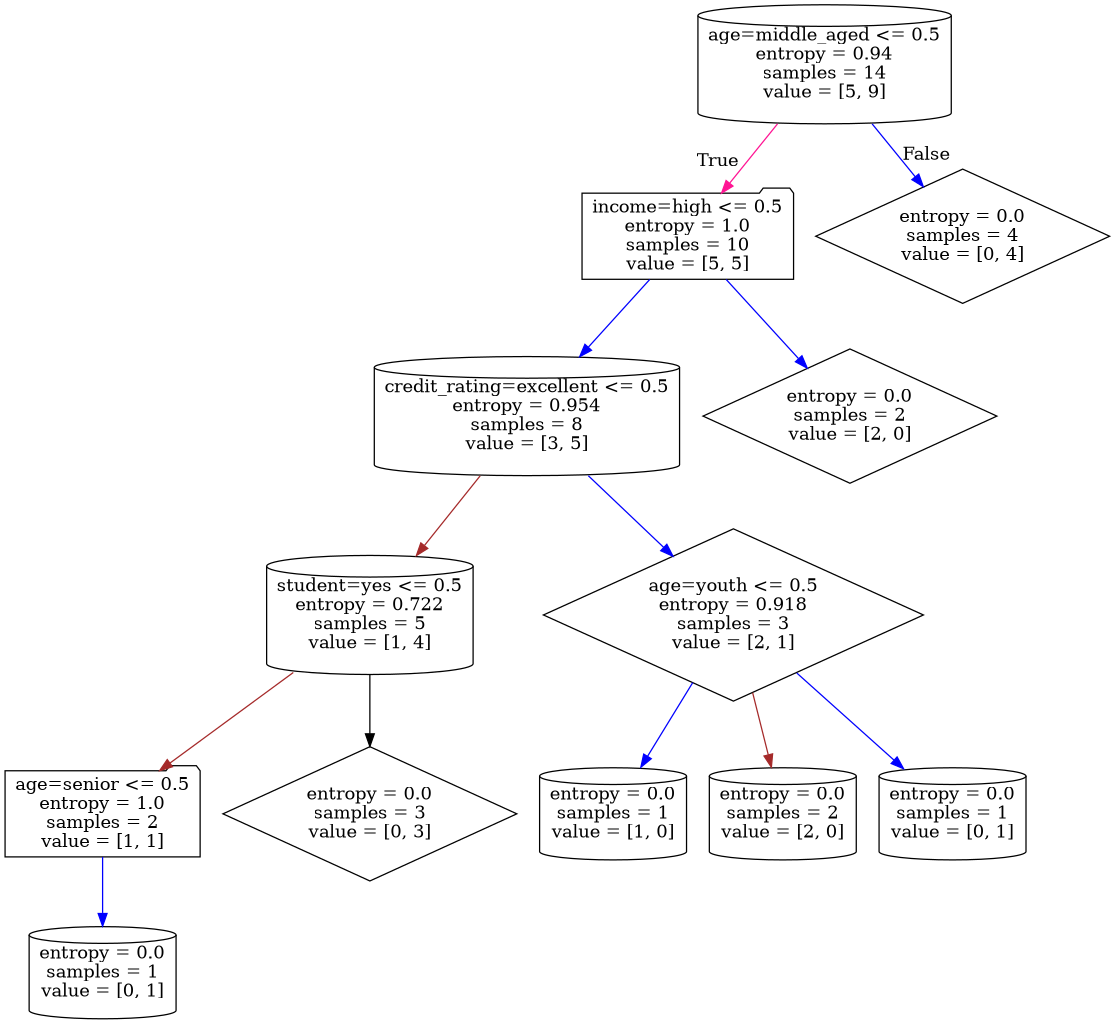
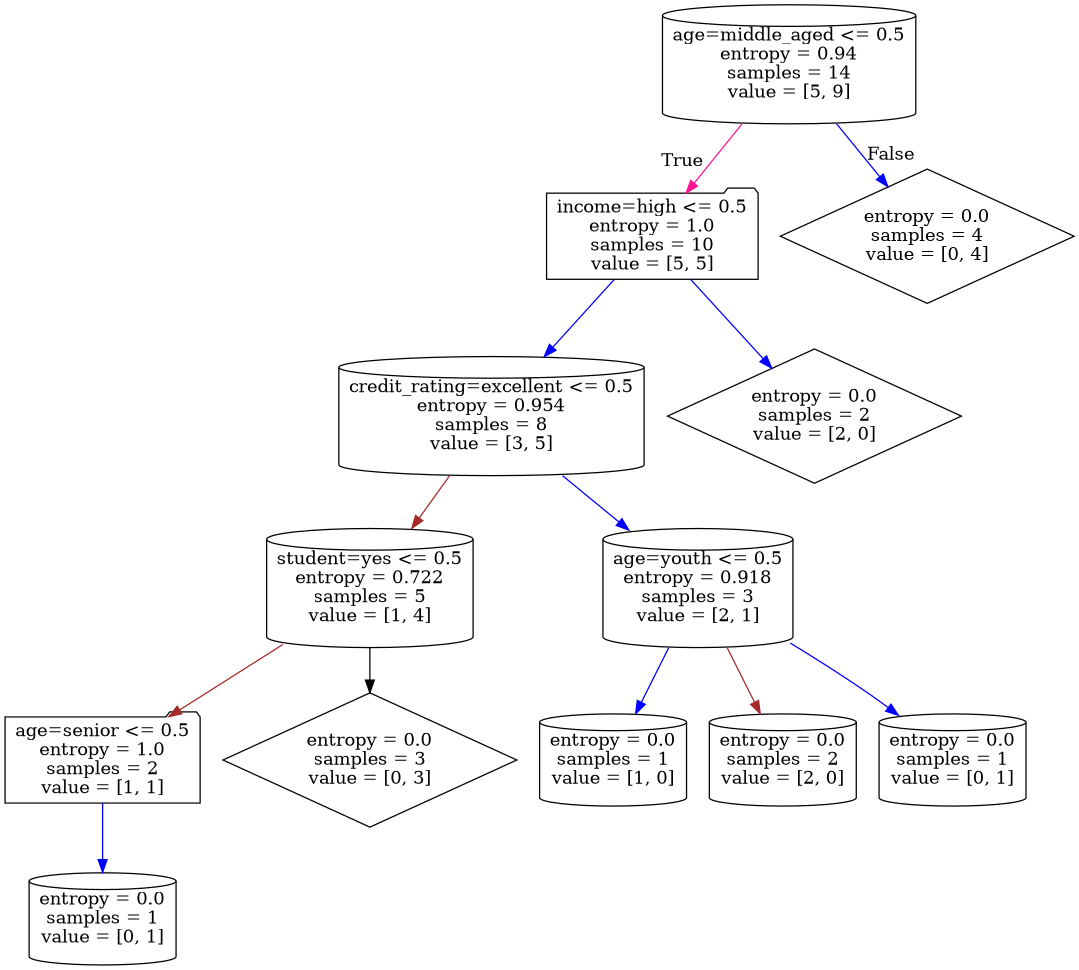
  digraph {
    node [shape=cylinder]
    edge [color=blue]
    n1 [label="age=middle_aged <= 0.5\nentropy = 0.94\nsamples = 14\nvalue = [5, 9]"]
    n2 [label="income=high <= 0.5\nentropy = 1.0\nsamples = 10\nvalue = [5, 5]" shape=folder]
    n3 [label="entropy = 0.0\nsamples = 4\nvalue = [0, 4]" shape=diamond]
    n4 [label="credit_rating=excellent <= 0.5\nentropy = 0.954\nsamples = 8\nvalue = [3, 5]"]
    n5 [label="entropy = 0.0\nsamples = 2\nvalue = [2, 0]" shape=diamond]
    n6 [label="student=yes <= 0.5\nentropy = 0.722\nsamples = 5\nvalue = [1, 4]"]
-   n7 [label="age=youth <= 0.5\nentropy = 0.918\nsamples = 3\nvalue = [2, 1]" shape=diamond]
+   n7 [label="age=youth <= 0.5\nentropy = 0.918\nsamples = 3\nvalue = [2, 1]"]
    n8 [label="age=senior <= 0.5\nentropy = 1.0\nsamples = 2\nvalue = [1, 1]" shape=folder]
    n9 [label="entropy = 0.0\nsamples = 3\nvalue = [0, 3]" shape=diamond]
    n10 [label="entropy = 0.0\nsamples = 1\nvalue = [1, 0]"]
    n11 [label="entropy = 0.0\nsamples = 2\nvalue = [2, 0]"]
    n12 [label="entropy = 0.0\nsamples = 1\nvalue = [0, 1]"]
    n13 [label="entropy = 0.0\nsamples = 1\nvalue = [0, 1]"]
    n1 -> n2 [color=deeppink headlabel=True labelangle=45 labeldistance=2.5]
    n1 -> n3 [headlabel=False labelangle=-45 labeldistance=2.5]
    n2 -> n4
    n2 -> n5
    n4 -> n6 [color=brown]
    n4 -> n7
    n6 -> n8 [color=brown]
    n6 -> n9 [color=black]
    n7 -> n10
    n7 -> n11 [color=brown]
    n7 -> n12
    n8 -> n13
  }
